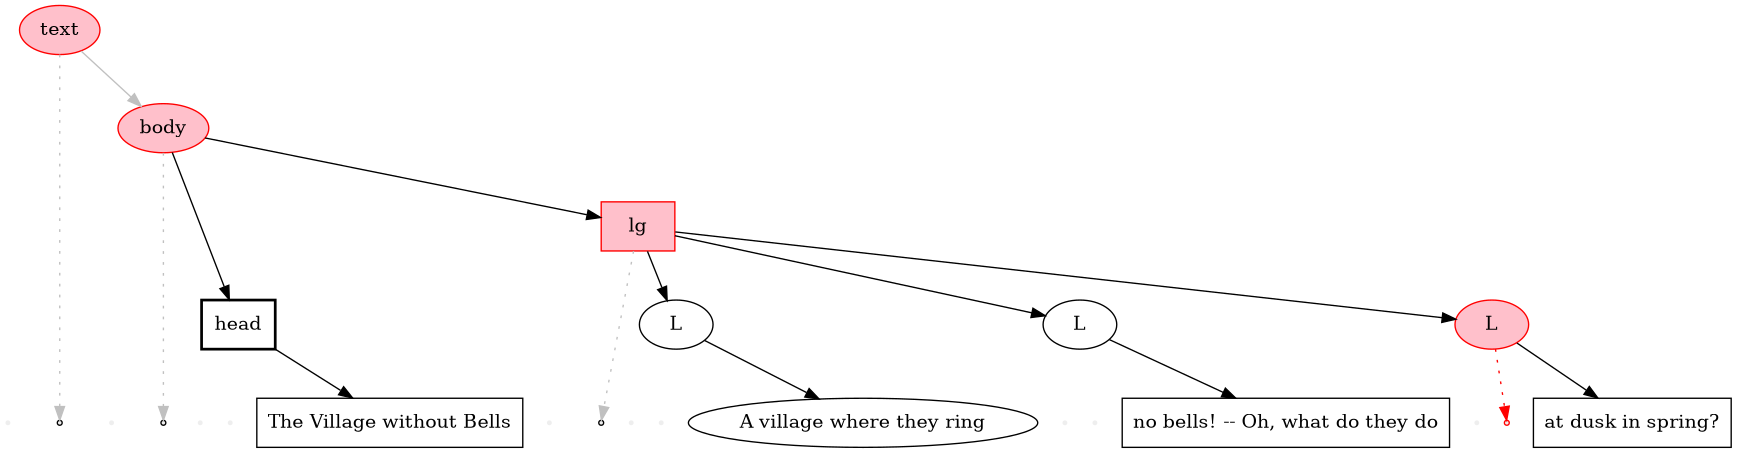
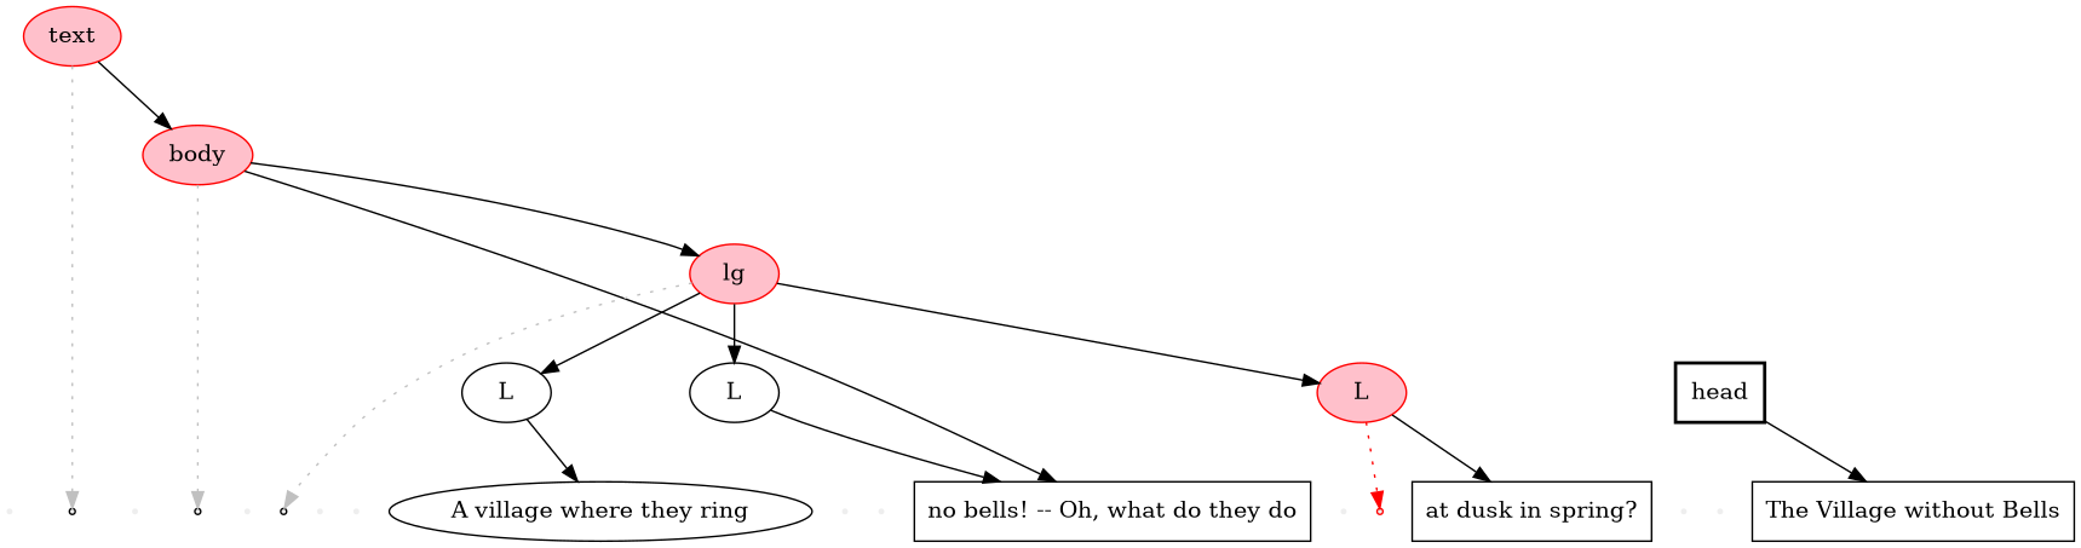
  digraph {
    node [color=transparent fillcolor="#EEEEEE" ordering=out shape=point style=filled]
    edge [color=red]
    n1 [label="t\n(" style=invisible]
    n2 [label="b\n("]
    n3 [label="h\n("]
    n4 [label="h\n)"]
    n5 [label="lg\n("]
    n6 [label="l\n("]
    n7 [label="l\n)"]
    n8 [label="l\n("]
    n9 [label="l\n)"]
    n10 [label="l\n("]
    n11 [color=red label="l\n)"]
    n12 [color=black label="lg\n)"]
    n13 [color=black label="b\n)"]
    n14 [color=black label="t\nend"]
    n15 [color=black label="The Village without Bells" shape=box style=solid]
    n16 [color=black label="A village where they ring" shape=ellipse style=solid]
    n17 [color=black label="no bells! -- Oh, what do they do" shape=box style=solid]
    n18 [color=black label="at dusk in spring?" shape=box style=solid]
    text [color=red fillcolor=pink fontcolor=black shape=oval]
    body [color=red fillcolor=pink fontcolor=black shape=oval]
    head [color=black fontcolor=black shape=box style=bold fillcolor=""]
-   lg [color=red fillcolor=pink fontcolor=black shape=box]
+   lg [color=red fillcolor=pink fontcolor=black shape=oval]
    n23 [color=black fontcolor=black label=L shape=oval fillcolor="" style=""]
    n24 [color=black fontcolor=black label=L shape=oval fillcolor="" style=""]
    n25 [color=red fillcolor=pink fontcolor=black label=L shape=oval]
    subgraph sub_1 {
      rank=same
      n1
      n2
      n3
      n4
      n5
      n6
      n7
      n8
      n9
      n10
      n11
      n12
      n13
      n14
      n15
      n16
      n17
      n18
    }
    text -> n1 [arrowhead=none style=invisible]
    text -> n14 [color=gray style=dotted]
-   text -> body [color=gray]
+   text -> body [color=black]
    body -> n2 [arrowhead=none style=invisible]
    body -> n13 [color=gray style=dotted]
-   body -> head [color=black]
+   body -> n17 [color=black]
    body -> lg [color=black]
    head -> n3 [arrowhead=none style=invisible]
    head -> n4 [arrowhead=none style=invisible]
    head -> n15 [color=black]
    lg -> n5 [arrowhead=none style=invisible]
    lg -> n12 [color=gray style=dotted]
    lg -> n23 [color=black]
    lg -> n24 [color=black]
    lg -> n25 [color=black]
    n23 -> n6 [arrowhead=none style=invisible]
    n23 -> n7 [arrowhead=none style=invisible]
    n23 -> n16 [color=black]
    n24 -> n8 [arrowhead=none style=invisible]
    n24 -> n9 [arrowhead=none style=invisible]
    n24 -> n17 [color=black]
    n25 -> n10 [arrowhead=none style=invisible]
    n25 -> n11 [style=dotted]
    n25 -> n18 [color=black]
  }
